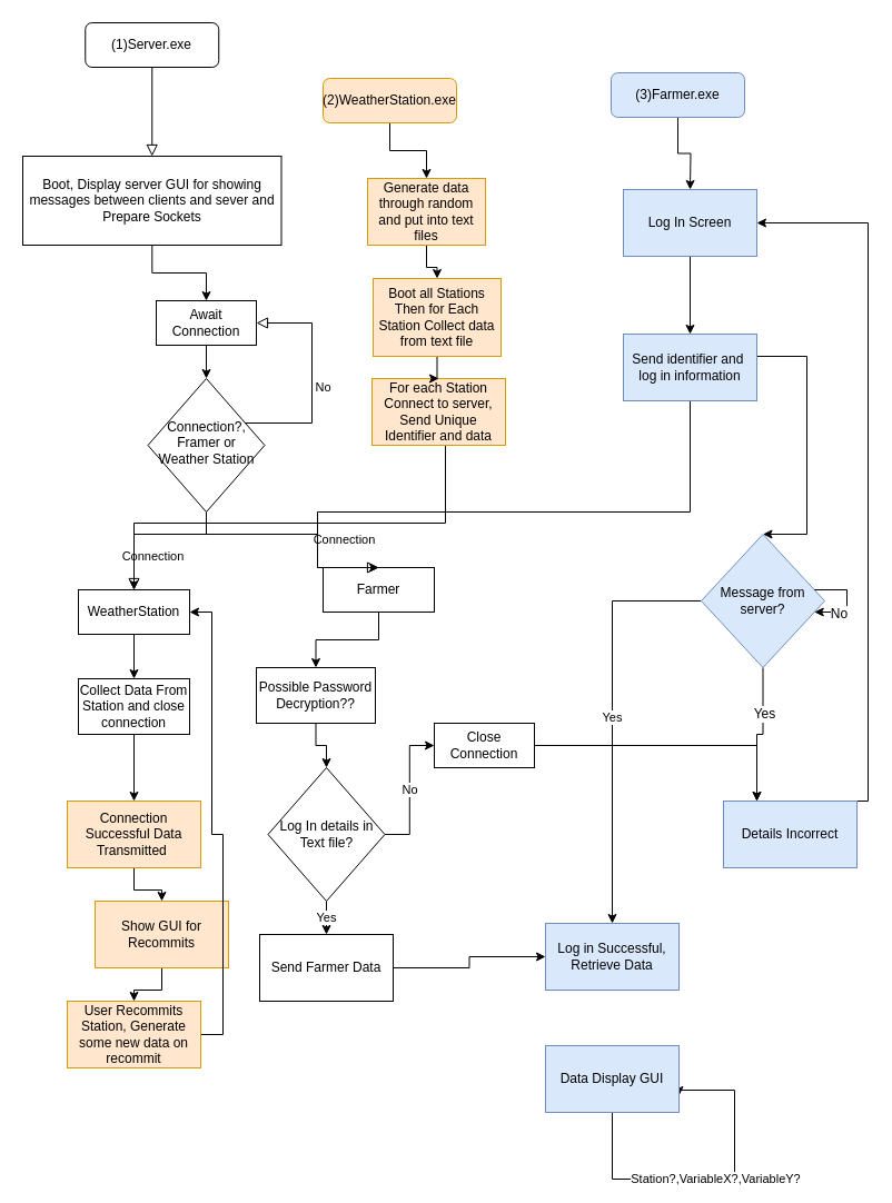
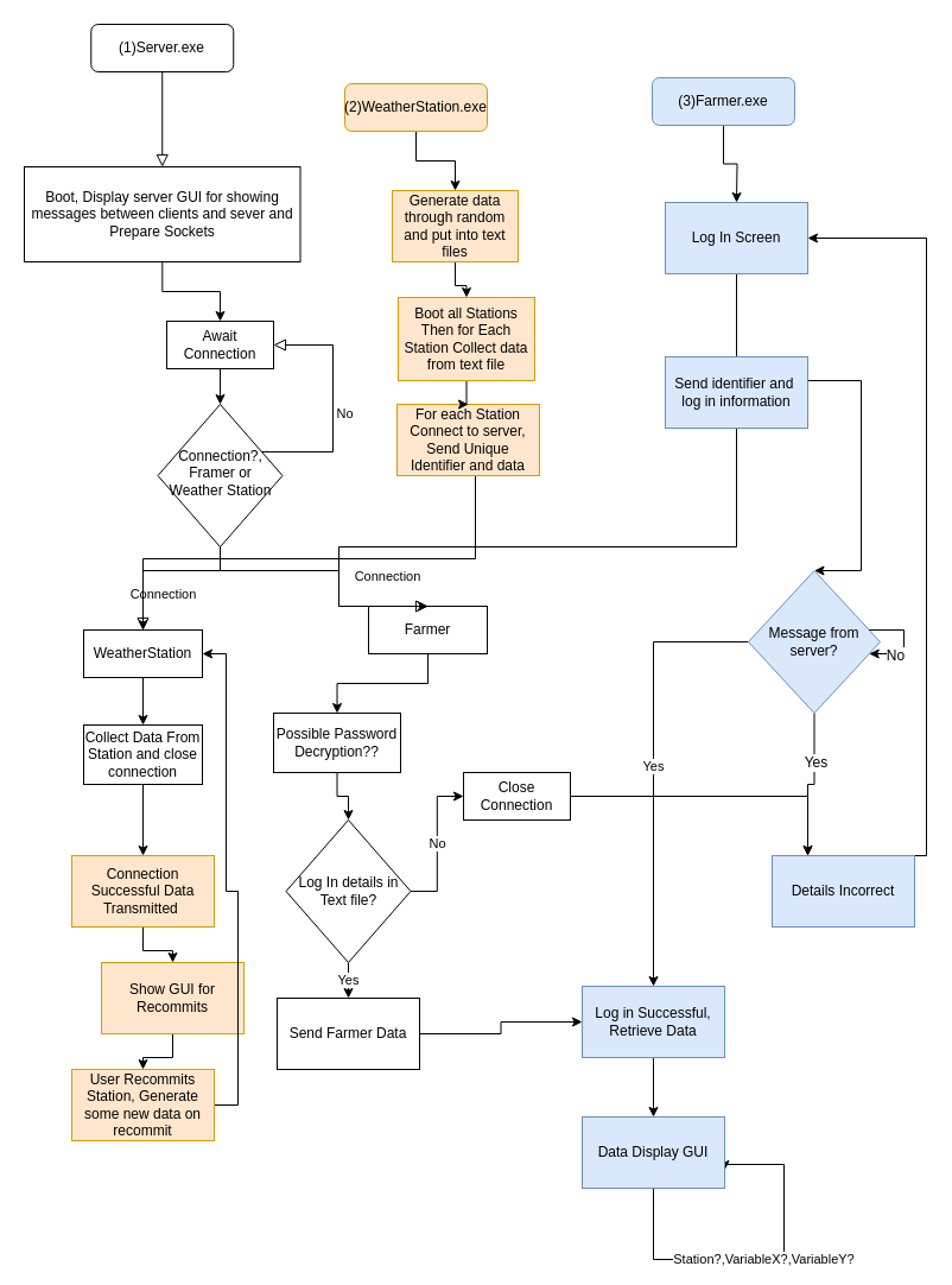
  <mxCell id="0" />
  <mxCell id="1" parent="0" />
  <mxCell id="2" value="" style="rounded=0;html=1;jettySize=auto;orthogonalLoop=1;fontSize=11;endArrow=block;endFill=0;endSize=8;strokeWidth=1;shadow=0;labelBackgroundColor=none;edgeStyle=orthogonalEdgeStyle;entryX=0.5;entryY=0;entryDx=0;entryDy=0;" parent="1" source="3" target="14" edge="1"><mxGeometry relative="1" as="geometry" /></mxCell>
  <mxCell id="3" value="(1)Server.exe" style="rounded=1;whiteSpace=wrap;html=1;fontSize=12;glass=0;strokeWidth=1;shadow=0;" parent="1" vertex="1"><mxGeometry x="76.25" y="20" width="120" height="40" as="geometry" /></mxCell>
  <mxCell id="4" value="Connection" style="rounded=0;html=1;jettySize=auto;orthogonalLoop=1;fontSize=11;endArrow=block;endFill=0;endSize=8;strokeWidth=1;shadow=0;labelBackgroundColor=none;edgeStyle=orthogonalEdgeStyle;entryX=0.5;entryY=0;entryDx=0;entryDy=0;" parent="1" source="6" target="16" edge="1"><mxGeometry y="20" relative="1" as="geometry"><mxPoint as="offset" /><mxPoint x="185" y="500" as="targetPoint" /><Array as="points"><mxPoint x="185" y="480" /><mxPoint x="120" y="480" /></Array></mxGeometry></mxCell>
  <mxCell id="5" value="No" style="edgeStyle=orthogonalEdgeStyle;rounded=0;html=1;jettySize=auto;orthogonalLoop=1;fontSize=11;endArrow=block;endFill=0;endSize=8;strokeWidth=1;shadow=0;labelBackgroundColor=none;entryX=1;entryY=0.5;entryDx=0;entryDy=0;" parent="1" source="6" target="12" edge="1"><mxGeometry x="-0.081" y="-10" relative="1" as="geometry"><mxPoint as="offset" /><mxPoint x="300" y="210" as="targetPoint" /><Array as="points"><mxPoint x="280" y="380" /><mxPoint x="280" y="290" /></Array></mxGeometry></mxCell>
  <mxCell id="6" value="Connection?, Framer or Weather Station" style="rhombus;whiteSpace=wrap;html=1;shadow=0;fontFamily=Helvetica;fontSize=12;align=center;strokeWidth=1;spacing=6;spacingTop=-4;" parent="1" vertex="1"><mxGeometry x="132.5" y="340" width="105" height="120" as="geometry" /></mxCell>
  <mxCell id="7" style="edgeStyle=orthogonalEdgeStyle;rounded=0;orthogonalLoop=1;jettySize=auto;html=1;entryX=0.5;entryY=0;entryDx=0;entryDy=0;" edge="1" parent="1" source="8" target="55"><mxGeometry relative="1" as="geometry"><mxPoint x="400" y="160" as="targetPoint" /></mxGeometry></mxCell>
  <mxCell id="8" value="(2)WeatherStation.exe" style="rounded=1;whiteSpace=wrap;html=1;fontSize=12;glass=0;strokeWidth=1;shadow=0;fillColor=#ffe6cc;strokeColor=#d79b00;" vertex="1" parent="1"><mxGeometry x="290" y="70" width="120" height="40" as="geometry" /></mxCell>
  <mxCell id="9" style="edgeStyle=orthogonalEdgeStyle;rounded=0;orthogonalLoop=1;jettySize=auto;html=1;" edge="1" parent="1" source="10"><mxGeometry relative="1" as="geometry"><mxPoint x="620" y="170" as="targetPoint" /></mxGeometry></mxCell>
  <mxCell id="10" value="(3)Farmer.exe" style="rounded=1;whiteSpace=wrap;html=1;fontSize=12;glass=0;strokeWidth=1;shadow=0;fillColor=#dae8fc;strokeColor=#6c8ebf;" vertex="1" parent="1"><mxGeometry x="549" y="65" width="120" height="40" as="geometry" /></mxCell>
  <mxCell id="11" style="edgeStyle=orthogonalEdgeStyle;rounded=0;orthogonalLoop=1;jettySize=auto;html=1;entryX=0.5;entryY=0;entryDx=0;entryDy=0;" edge="1" parent="1" source="12" target="6"><mxGeometry relative="1" as="geometry"><Array as="points"><mxPoint x="185" y="340" /></Array></mxGeometry></mxCell>
  <mxCell id="12" value="Await Connection" style="rounded=0;whiteSpace=wrap;html=1;" vertex="1" parent="1"><mxGeometry x="140" y="270" width="90" height="40" as="geometry" /></mxCell>
  <mxCell id="13" style="edgeStyle=orthogonalEdgeStyle;rounded=0;orthogonalLoop=1;jettySize=auto;html=1;entryX=0.5;entryY=0;entryDx=0;entryDy=0;" edge="1" parent="1" source="14" target="12"><mxGeometry relative="1" as="geometry" /></mxCell>
  <mxCell id="14" value="Boot, Display server GUI for showing messages between clients and sever and Prepare Sockets" style="rounded=0;whiteSpace=wrap;html=1;" vertex="1" parent="1"><mxGeometry x="20" y="140" width="232.5" height="80" as="geometry" /></mxCell>
  <mxCell id="15" style="edgeStyle=orthogonalEdgeStyle;rounded=0;orthogonalLoop=1;jettySize=auto;html=1;entryX=0.5;entryY=0;entryDx=0;entryDy=0;" edge="1" parent="1" source="16" target="33"><mxGeometry relative="1" as="geometry" /></mxCell>
  <mxCell id="16" value="WeatherStation" style="rounded=0;whiteSpace=wrap;html=1;" vertex="1" parent="1"><mxGeometry x="70" y="530" width="100" height="40" as="geometry" /></mxCell>
  <mxCell id="17" style="edgeStyle=orthogonalEdgeStyle;rounded=0;orthogonalLoop=1;jettySize=auto;html=1;" edge="1" parent="1" source="58" target="29"><mxGeometry relative="1" as="geometry" /></mxCell>
- <mxCell id="18" value="Farmer" style="rounded=0;whiteSpace=wrap;html=1;" vertex="1" parent="1"><mxGeometry x="290" y="510" width="100" height="40" as="geometry" /></mxCell>
+ <mxCell id="18" value="Farmer" style="rounded=0;whiteSpace=wrap;html=1;" vertex="1" parent="1"><mxGeometry x="310" y="510" width="100" height="40" as="geometry" /></mxCell>
  <mxCell id="19" value="Connection" style="rounded=0;html=1;jettySize=auto;orthogonalLoop=1;fontSize=11;endArrow=block;endFill=0;endSize=8;strokeWidth=1;shadow=0;labelBackgroundColor=none;edgeStyle=orthogonalEdgeStyle;entryX=0.5;entryY=0;entryDx=0;entryDy=0;" edge="1" parent="1" target="18"><mxGeometry x="0.7" y="25" relative="1" as="geometry"><mxPoint as="offset" /><mxPoint x="185" y="460" as="sourcePoint" /><mxPoint x="120" y="540" as="targetPoint" /><Array as="points"><mxPoint x="185" y="480" /><mxPoint x="285" y="480" /></Array></mxGeometry></mxCell>
  <mxCell id="20" style="edgeStyle=orthogonalEdgeStyle;rounded=0;orthogonalLoop=1;jettySize=auto;html=1;entryX=0.5;entryY=0;entryDx=0;entryDy=0;" edge="1" parent="1" source="21" target="16"><mxGeometry relative="1" as="geometry"><Array as="points"><mxPoint x="400" y="470" /><mxPoint x="120" y="470" /></Array></mxGeometry></mxCell>
  <mxCell id="21" value="For each Station Connect to server, Send Unique Identifier and data" style="rounded=0;whiteSpace=wrap;html=1;fillColor=#ffe6cc;strokeColor=#d79b00;" vertex="1" parent="1"><mxGeometry x="334" y="340" width="120" height="60" as="geometry" /></mxCell>
- <mxCell id="22" style="edgeStyle=orthogonalEdgeStyle;rounded=0;orthogonalLoop=1;jettySize=auto;html=1;entryX=0.5;entryY=0;entryDx=0;entryDy=0;" edge="1" parent="1" source="23" target="26"><mxGeometry relative="1" as="geometry" /></mxCell>
+ <mxCell id="22" style="edgeStyle=orthogonalEdgeStyle;rounded=0;orthogonalLoop=1;jettySize=auto;html=1;entryX=0.5;entryY=0;entryDx=0;entryDy=0;endArrow=none;" edge="1" parent="1" source="23" target="26"><mxGeometry relative="1" as="geometry" /></mxCell>
  <mxCell id="23" value="Log In Screen" style="rounded=0;whiteSpace=wrap;html=1;fillColor=#dae8fc;strokeColor=#6c8ebf;" vertex="1" parent="1"><mxGeometry x="560" y="170" width="120" height="60" as="geometry" /></mxCell>
  <mxCell id="24" style="edgeStyle=orthogonalEdgeStyle;rounded=0;orthogonalLoop=1;jettySize=auto;html=1;entryX=0.5;entryY=0;entryDx=0;entryDy=0;" edge="1" parent="1" source="26" target="18"><mxGeometry relative="1" as="geometry"><mxPoint x="620" y="390" as="targetPoint" /><Array as="points"><mxPoint x="620" y="460" /><mxPoint x="285" y="460" /></Array></mxGeometry></mxCell>
  <mxCell id="25" style="edgeStyle=orthogonalEdgeStyle;rounded=0;orthogonalLoop=1;jettySize=auto;html=1;entryX=0.5;entryY=0;entryDx=0;entryDy=0;" edge="1" parent="1" source="26" target="37"><mxGeometry relative="1" as="geometry"><mxPoint x="740" y="450" as="targetPoint" /><Array as="points"><mxPoint x="725" y="320" /></Array></mxGeometry></mxCell>
  <mxCell id="26" value="Send identifier and&amp;nbsp; log in information" style="rounded=0;whiteSpace=wrap;html=1;fillColor=#dae8fc;strokeColor=#6c8ebf;" vertex="1" parent="1"><mxGeometry x="560" y="300" width="120" height="60" as="geometry" /></mxCell>
  <mxCell id="27" value="No" style="edgeStyle=orthogonalEdgeStyle;rounded=0;orthogonalLoop=1;jettySize=auto;html=1;entryX=0;entryY=0.5;entryDx=0;entryDy=0;" edge="1" parent="1" source="29" target="47"><mxGeometry relative="1" as="geometry" /></mxCell>
  <mxCell id="28" value="Yes" style="edgeStyle=orthogonalEdgeStyle;rounded=0;orthogonalLoop=1;jettySize=auto;html=1;" edge="1" parent="1" source="29" target="49"><mxGeometry relative="1" as="geometry" /></mxCell>
  <mxCell id="29" value="Log In details in Text file?" style="rhombus;whiteSpace=wrap;html=1;" vertex="1" parent="1"><mxGeometry x="240.5" y="690" width="105" height="120" as="geometry" /></mxCell>
  <mxCell id="30" style="edgeStyle=orthogonalEdgeStyle;rounded=0;orthogonalLoop=1;jettySize=auto;html=1;entryX=0.5;entryY=0;entryDx=0;entryDy=0;" edge="1" parent="1" source="31" target="45"><mxGeometry relative="1" as="geometry" /></mxCell>
  <mxCell id="31" value="Connection Successful Data Transmitted&amp;nbsp;" style="rounded=0;whiteSpace=wrap;html=1;fillColor=#ffe6cc;strokeColor=#d79b00;" vertex="1" parent="1"><mxGeometry x="60" y="720" width="120" height="60" as="geometry" /></mxCell>
  <mxCell id="32" style="edgeStyle=orthogonalEdgeStyle;rounded=0;orthogonalLoop=1;jettySize=auto;html=1;entryX=0.5;entryY=0;entryDx=0;entryDy=0;" edge="1" parent="1" source="33" target="31"><mxGeometry relative="1" as="geometry" /></mxCell>
  <mxCell id="33" value="Collect Data From Station and close connection" style="rounded=0;whiteSpace=wrap;html=1;" vertex="1" parent="1"><mxGeometry x="70" y="610" width="100" height="50" as="geometry" /></mxCell>
  <mxCell id="34" value="Yes" style="edgeStyle=orthogonalEdgeStyle;rounded=0;orthogonalLoop=1;jettySize=auto;html=1;" edge="1" parent="1" source="37" target="43"><mxGeometry relative="1" as="geometry"><mxPoint x="540" y="740" as="targetPoint" /></mxGeometry></mxCell>
  <mxCell id="35" style="edgeStyle=orthogonalEdgeStyle;rounded=0;orthogonalLoop=1;jettySize=auto;html=1;entryX=0.25;entryY=0;entryDx=0;entryDy=0;" edge="1" parent="1" source="37" target="41"><mxGeometry relative="1" as="geometry" /></mxCell>
  <mxCell id="36" value="Yes" style="text;html=1;align=center;verticalAlign=middle;resizable=0;points=[];labelBackgroundColor=#ffffff;" vertex="1" connectable="0" parent="35"><mxGeometry x="-0.351" y="1" relative="1" as="geometry"><mxPoint as="offset" /></mxGeometry></mxCell>
  <mxCell id="37" value="Message from server?" style="rhombus;whiteSpace=wrap;html=1;fillColor=#dae8fc;strokeColor=#6c8ebf;" vertex="1" parent="1"><mxGeometry x="630" y="480" width="111" height="120" as="geometry" /></mxCell>
  <mxCell id="38" style="edgeStyle=orthogonalEdgeStyle;rounded=0;orthogonalLoop=1;jettySize=auto;html=1;" edge="1" parent="1" source="37" target="37"><mxGeometry relative="1" as="geometry" /></mxCell>
  <mxCell id="39" value="No" style="text;html=1;align=center;verticalAlign=middle;resizable=0;points=[];labelBackgroundColor=#ffffff;" vertex="1" connectable="0" parent="38"><mxGeometry x="0.448" y="1" relative="1" as="geometry"><mxPoint as="offset" /></mxGeometry></mxCell>
  <mxCell id="40" style="edgeStyle=orthogonalEdgeStyle;rounded=0;orthogonalLoop=1;jettySize=auto;html=1;entryX=1;entryY=0.5;entryDx=0;entryDy=0;" edge="1" parent="1" source="41" target="23"><mxGeometry relative="1" as="geometry"><Array as="points"><mxPoint x="780" y="720" /><mxPoint x="780" y="200" /></Array></mxGeometry></mxCell>
  <mxCell id="41" value="Details Incorrect" style="rounded=0;whiteSpace=wrap;html=1;fillColor=#dae8fc;strokeColor=#6c8ebf;" vertex="1" parent="1"><mxGeometry x="650" y="720" width="120" height="60" as="geometry" /></mxCell>
+ <mxCell id="42" style="edgeStyle=orthogonalEdgeStyle;rounded=0;orthogonalLoop=1;jettySize=auto;html=1;entryX=0.5;entryY=0;entryDx=0;entryDy=0;" edge="1" parent="1" source="43" target="51"><mxGeometry relative="1" as="geometry"><mxPoint x="550" y="970" as="targetPoint" /></mxGeometry></mxCell>
  <mxCell id="43" value="Log in Successful, Retrieve Data" style="rounded=0;whiteSpace=wrap;html=1;fillColor=#dae8fc;strokeColor=#6c8ebf;" vertex="1" parent="1"><mxGeometry x="490" y="830" width="120" height="60" as="geometry" /></mxCell>
  <mxCell id="44" style="edgeStyle=orthogonalEdgeStyle;rounded=0;orthogonalLoop=1;jettySize=auto;html=1;" edge="1" parent="1" source="45" target="53"><mxGeometry relative="1" as="geometry" /></mxCell>
  <mxCell id="45" value="Show GUI for Recommits" style="rounded=0;whiteSpace=wrap;html=1;fillColor=#ffe6cc;strokeColor=#d79b00;" vertex="1" parent="1"><mxGeometry x="85" y="810" width="120" height="60" as="geometry" /></mxCell>
  <mxCell id="46" style="edgeStyle=orthogonalEdgeStyle;rounded=0;orthogonalLoop=1;jettySize=auto;html=1;entryX=0.25;entryY=0;entryDx=0;entryDy=0;" edge="1" parent="1" source="47" target="41"><mxGeometry relative="1" as="geometry" /></mxCell>
  <mxCell id="47" value="Close Connection" style="rounded=0;whiteSpace=wrap;html=1;" vertex="1" parent="1"><mxGeometry x="390" y="650" width="90" height="40" as="geometry" /></mxCell>
  <mxCell id="48" style="edgeStyle=orthogonalEdgeStyle;rounded=0;orthogonalLoop=1;jettySize=auto;html=1;entryX=0;entryY=0.5;entryDx=0;entryDy=0;" edge="1" parent="1" source="49" target="43"><mxGeometry relative="1" as="geometry" /></mxCell>
  <mxCell id="49" value="Send Farmer Data" style="rounded=0;whiteSpace=wrap;html=1;" vertex="1" parent="1"><mxGeometry x="233" y="840" width="120" height="60" as="geometry" /></mxCell>
  <mxCell id="50" value="Station?,VariableX?,VariableY?" style="edgeStyle=orthogonalEdgeStyle;rounded=0;orthogonalLoop=1;jettySize=auto;html=1;entryX=1;entryY=0.75;entryDx=0;entryDy=0;" edge="1" parent="1" source="51" target="51"><mxGeometry relative="1" as="geometry"><mxPoint x="700" y="980" as="targetPoint" /><Array as="points"><mxPoint x="550" y="1060" /><mxPoint x="660" y="1060" /><mxPoint x="660" y="980" /><mxPoint x="610" y="980" /></Array></mxGeometry></mxCell>
  <mxCell id="51" value="Data Display GUI" style="rounded=0;whiteSpace=wrap;html=1;fillColor=#dae8fc;strokeColor=#6c8ebf;" vertex="1" parent="1"><mxGeometry x="490" y="940" width="120" height="60" as="geometry" /></mxCell>
  <mxCell id="52" style="edgeStyle=orthogonalEdgeStyle;rounded=0;orthogonalLoop=1;jettySize=auto;html=1;entryX=1;entryY=0.5;entryDx=0;entryDy=0;" edge="1" parent="1" source="53" target="16"><mxGeometry relative="1" as="geometry"><Array as="points"><mxPoint x="200" y="930" /><mxPoint x="200" y="750" /><mxPoint x="190" y="750" /><mxPoint x="190" y="550" /></Array></mxGeometry></mxCell>
  <mxCell id="53" value="User Recommits Station, Generate some new data on recommit" style="rounded=0;whiteSpace=wrap;html=1;fillColor=#ffe6cc;strokeColor=#d79b00;" vertex="1" parent="1"><mxGeometry x="60" y="900" width="120" height="60" as="geometry" /></mxCell>
  <mxCell id="54" style="edgeStyle=orthogonalEdgeStyle;rounded=0;orthogonalLoop=1;jettySize=auto;html=1;entryX=0.5;entryY=0;entryDx=0;entryDy=0;" edge="1" parent="1" source="55" target="57"><mxGeometry relative="1" as="geometry" /></mxCell>
  <mxCell id="55" value="Generate data through random and put into text files" style="rounded=0;whiteSpace=wrap;html=1;fillColor=#ffe6cc;strokeColor=#d79b00;" vertex="1" parent="1"><mxGeometry x="330" y="160" width="106" height="60" as="geometry" /></mxCell>
  <mxCell id="56" style="edgeStyle=orthogonalEdgeStyle;rounded=0;orthogonalLoop=1;jettySize=auto;html=1;entryX=0.5;entryY=0;entryDx=0;entryDy=0;" edge="1" parent="1" source="57" target="21"><mxGeometry relative="1" as="geometry" /></mxCell>
  <mxCell id="57" value="Boot all Stations Then for Each Station Collect data from text file" style="rounded=0;whiteSpace=wrap;html=1;fillColor=#ffe6cc;strokeColor=#d79b00;" vertex="1" parent="1"><mxGeometry x="335" y="250" width="115" height="70" as="geometry" /></mxCell>
  <mxCell id="58" value="Possible Password Decryption??" style="rounded=0;whiteSpace=wrap;html=1;" vertex="1" parent="1"><mxGeometry x="230" y="600" width="107" height="50" as="geometry" /></mxCell>
  <mxCell id="59" style="edgeStyle=orthogonalEdgeStyle;rounded=0;orthogonalLoop=1;jettySize=auto;html=1;" edge="1" parent="1" source="18" target="58"><mxGeometry relative="1" as="geometry"><mxPoint x="340" y="550" as="sourcePoint" /><mxPoint x="293" y="690" as="targetPoint" /></mxGeometry></mxCell>
